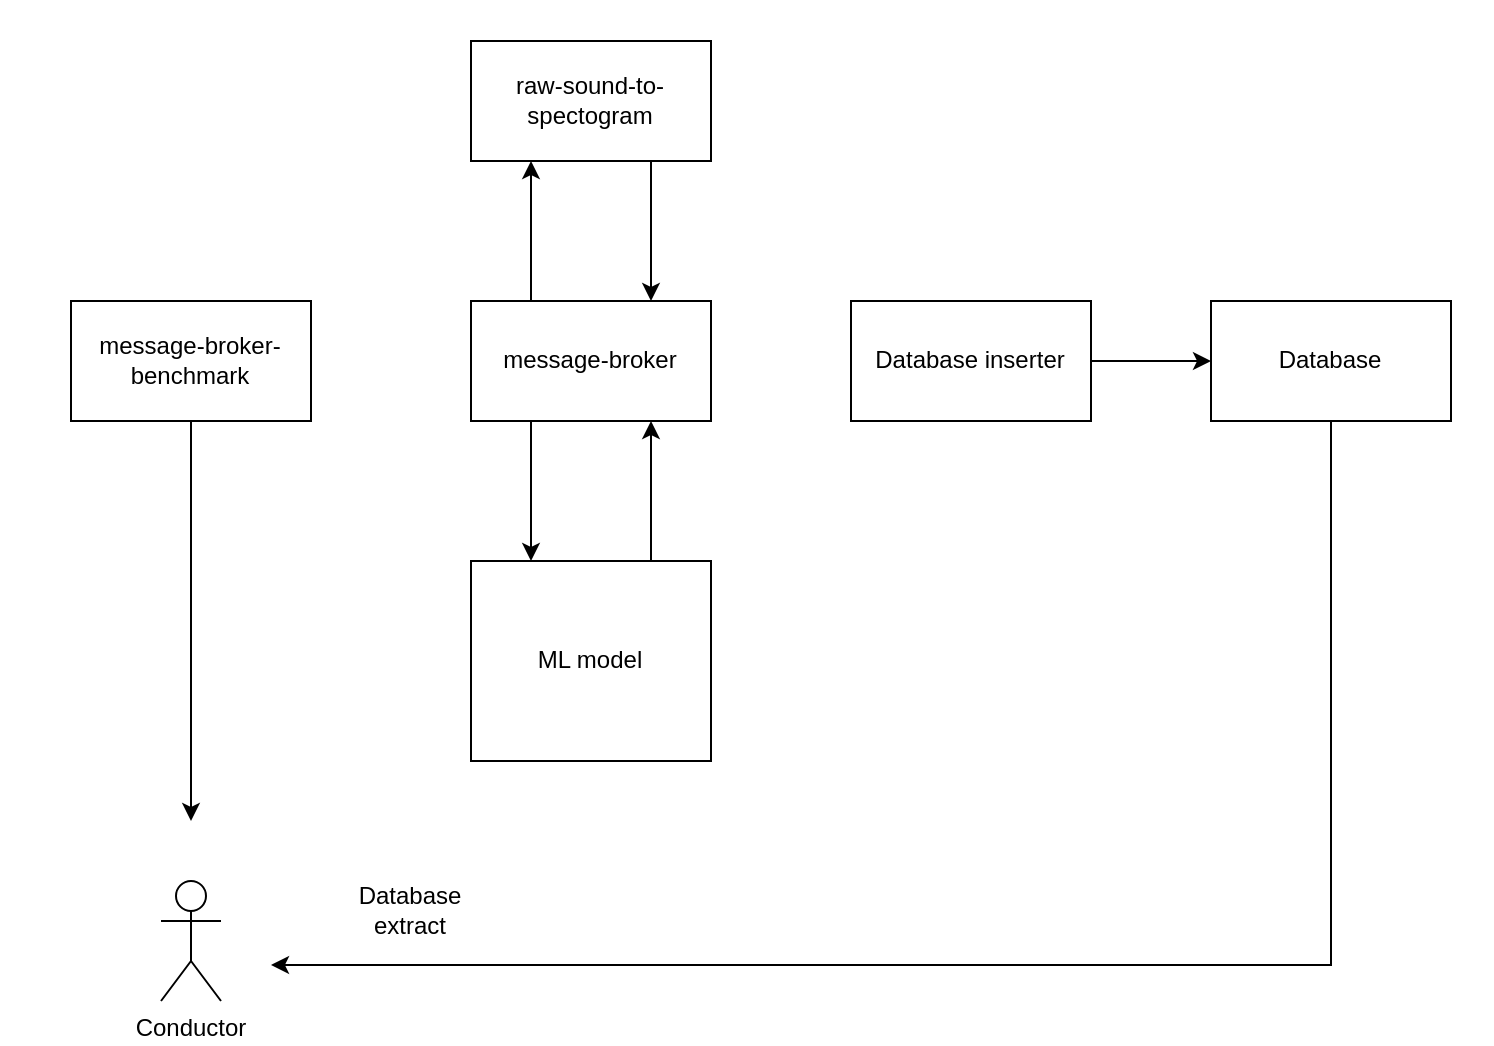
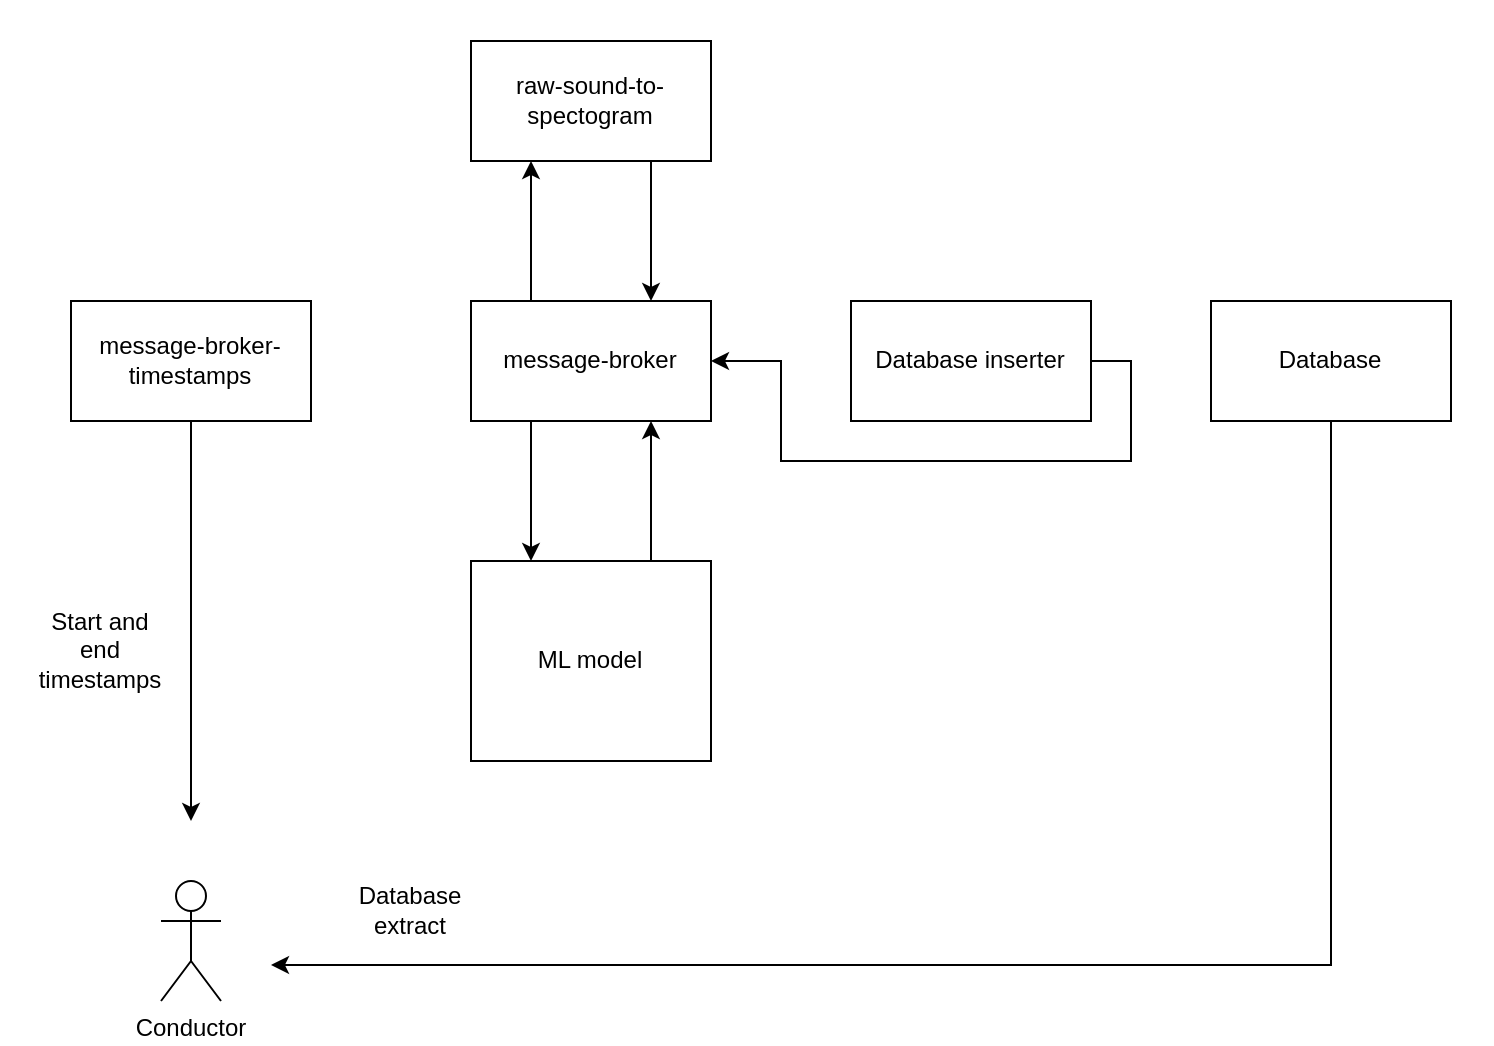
  <mxCell id="0" />
  <mxCell id="1" parent="0" />
  <mxCell id="2" style="edgeStyle=orthogonalEdgeStyle;rounded=0;orthogonalLoop=1;jettySize=auto;html=1;exitX=0.5;exitY=1;exitDx=0;exitDy=0;" edge="1" parent="1" source="3"><mxGeometry relative="1" as="geometry"><mxPoint x="95" y="410" as="targetPoint" /></mxGeometry></mxCell>
- <mxCell id="3" value="message-broker-benchmark" style="rounded=0;whiteSpace=wrap;html=1;" vertex="1" parent="1"><mxGeometry x="35" y="150" width="120" height="60" as="geometry" /></mxCell>
+ <mxCell id="3" value="message-broker-timestamps" style="rounded=0;whiteSpace=wrap;html=1;" vertex="1" parent="1"><mxGeometry x="35" y="150" width="120" height="60" as="geometry" /></mxCell>
  <mxCell id="4" style="edgeStyle=orthogonalEdgeStyle;rounded=0;orthogonalLoop=1;jettySize=auto;html=1;exitX=0.25;exitY=0;exitDx=0;exitDy=0;entryX=0.25;entryY=1;entryDx=0;entryDy=0;" edge="1" parent="1" source="6" target="8"><mxGeometry relative="1" as="geometry" /></mxCell>
  <mxCell id="5" style="edgeStyle=orthogonalEdgeStyle;rounded=0;orthogonalLoop=1;jettySize=auto;html=1;exitX=0.25;exitY=1;exitDx=0;exitDy=0;entryX=0.25;entryY=0;entryDx=0;entryDy=0;" edge="1" parent="1" source="6" target="10"><mxGeometry relative="1" as="geometry" /></mxCell>
  <mxCell id="6" value="message-broker" style="rounded=0;whiteSpace=wrap;html=1;" vertex="1" parent="1"><mxGeometry x="235" y="150" width="120" height="60" as="geometry" /></mxCell>
  <mxCell id="7" style="edgeStyle=orthogonalEdgeStyle;rounded=0;orthogonalLoop=1;jettySize=auto;html=1;exitX=0.75;exitY=1;exitDx=0;exitDy=0;entryX=0.75;entryY=0;entryDx=0;entryDy=0;" edge="1" parent="1" source="8" target="6"><mxGeometry relative="1" as="geometry" /></mxCell>
  <mxCell id="8" value="raw-sound-to-spectogram" style="rounded=0;whiteSpace=wrap;html=1;" vertex="1" parent="1"><mxGeometry x="235" y="20" width="120" height="60" as="geometry" /></mxCell>
  <mxCell id="9" style="edgeStyle=orthogonalEdgeStyle;rounded=0;orthogonalLoop=1;jettySize=auto;html=1;exitX=0.75;exitY=0;exitDx=0;exitDy=0;entryX=0.75;entryY=1;entryDx=0;entryDy=0;" edge="1" parent="1" source="10" target="6"><mxGeometry relative="1" as="geometry" /></mxCell>
  <mxCell id="10" value="ML model" style="rounded=0;whiteSpace=wrap;html=1;" vertex="1" parent="1"><mxGeometry x="235" y="280" width="120" height="100" as="geometry" /></mxCell>
- <mxCell id="11" style="edgeStyle=orthogonalEdgeStyle;rounded=0;orthogonalLoop=1;jettySize=auto;html=1;exitX=1;exitY=0.5;exitDx=0;exitDy=0;entryX=0;entryY=0.5;entryDx=0;entryDy=0;" edge="1" parent="1" source="12" target="14"><mxGeometry relative="1" as="geometry" /></mxCell>
+ <mxCell id="11" style="edgeStyle=orthogonalEdgeStyle;rounded=0;orthogonalLoop=1;jettySize=auto;html=1;exitX=1;exitY=0.5;exitDx=0;exitDy=0;" edge="1" parent="1" source="12" target="6"><mxGeometry relative="1" as="geometry" /></mxCell>
  <mxCell id="12" value="Database inserter" style="rounded=0;whiteSpace=wrap;html=1;" vertex="1" parent="1"><mxGeometry x="425" y="150" width="120" height="60" as="geometry" /></mxCell>
  <mxCell id="13" style="edgeStyle=orthogonalEdgeStyle;rounded=0;orthogonalLoop=1;jettySize=auto;html=1;exitX=0.5;exitY=1;exitDx=0;exitDy=0;" edge="1" parent="1" source="14"><mxGeometry relative="1" as="geometry"><mxPoint x="135" y="482" as="targetPoint" /><Array as="points"><mxPoint x="665" y="482" /></Array></mxGeometry></mxCell>
  <mxCell id="14" value="Database" style="rounded=0;whiteSpace=wrap;html=1;" vertex="1" parent="1"><mxGeometry x="605" y="150" width="120" height="60" as="geometry" /></mxCell>
  <mxCell id="15" value="Conductor" style="shape=umlActor;verticalLabelPosition=bottom;verticalAlign=top;html=1;outlineConnect=0;" vertex="1" parent="1"><mxGeometry x="80" y="440" width="30" height="60" as="geometry" /></mxCell>
+ <mxCell id="16" value="Start and end timestamps" style="text;html=1;strokeColor=none;fillColor=none;align=center;verticalAlign=middle;whiteSpace=wrap;rounded=0;" vertex="1" parent="1"><mxGeometry x="20" y="310" width="60" height="30" as="geometry" /></mxCell>
  <mxCell id="17" value="Database extract" style="text;html=1;strokeColor=none;fillColor=none;align=center;verticalAlign=middle;whiteSpace=wrap;rounded=0;" vertex="1" parent="1"><mxGeometry x="175" y="440" width="60" height="30" as="geometry" /></mxCell>
